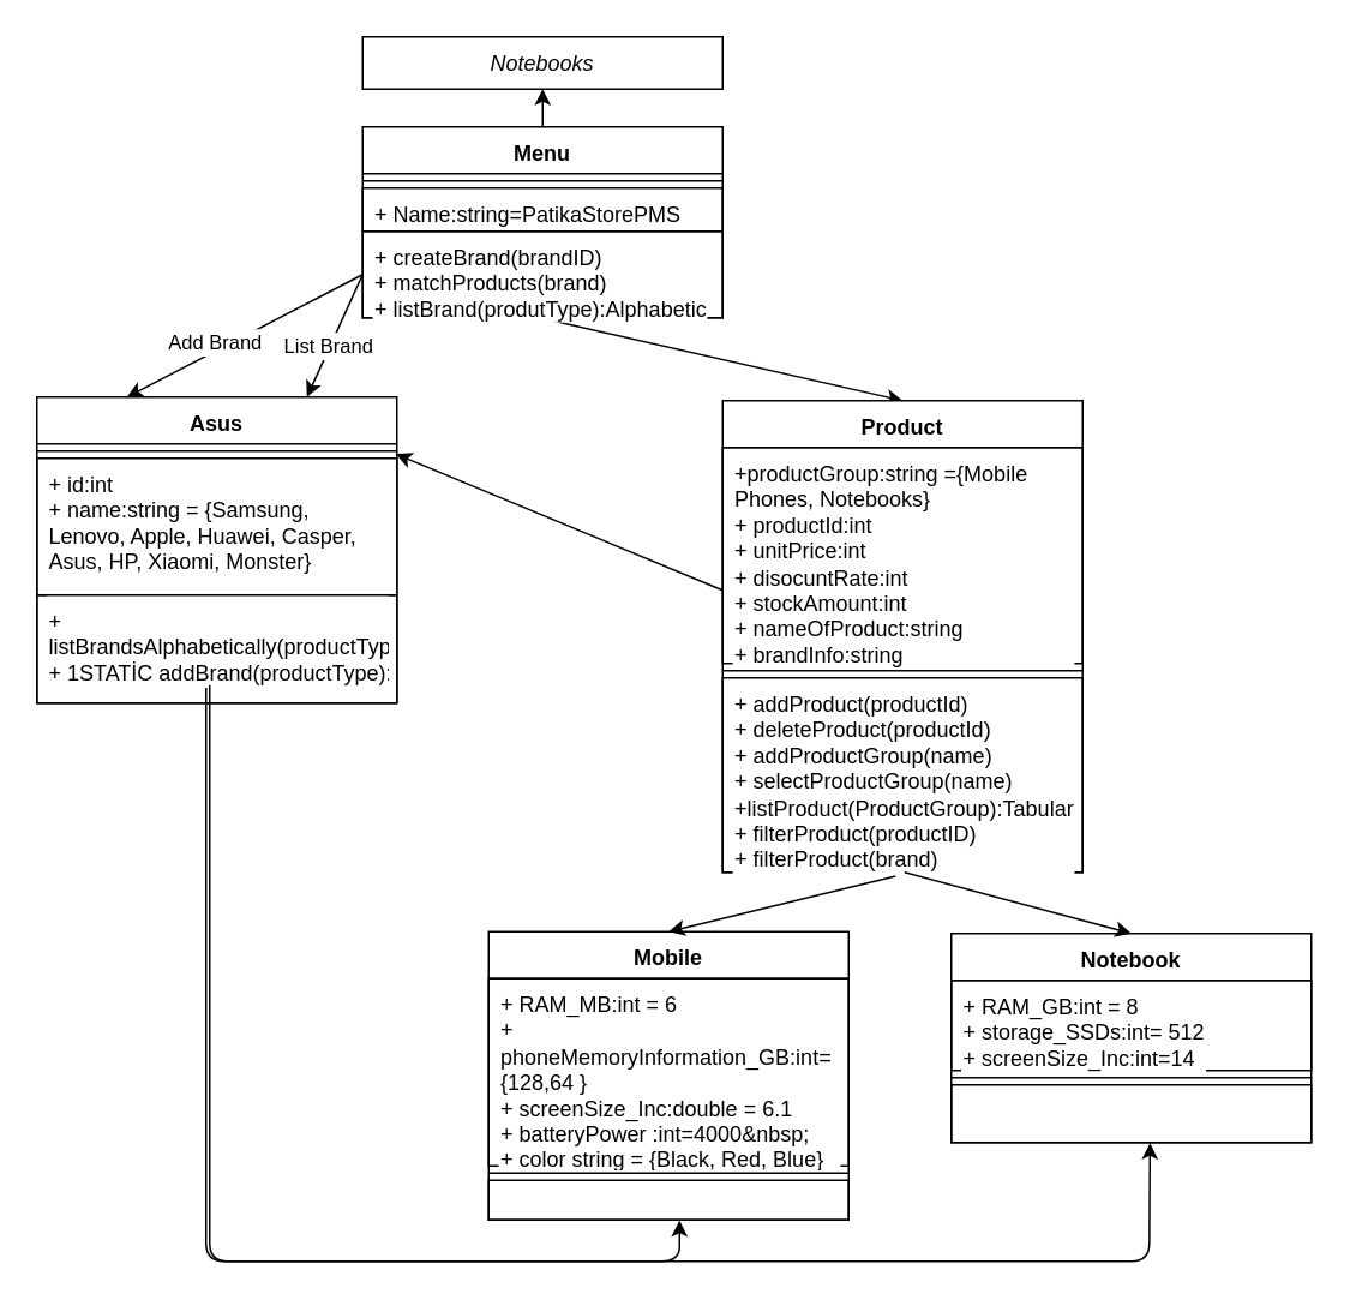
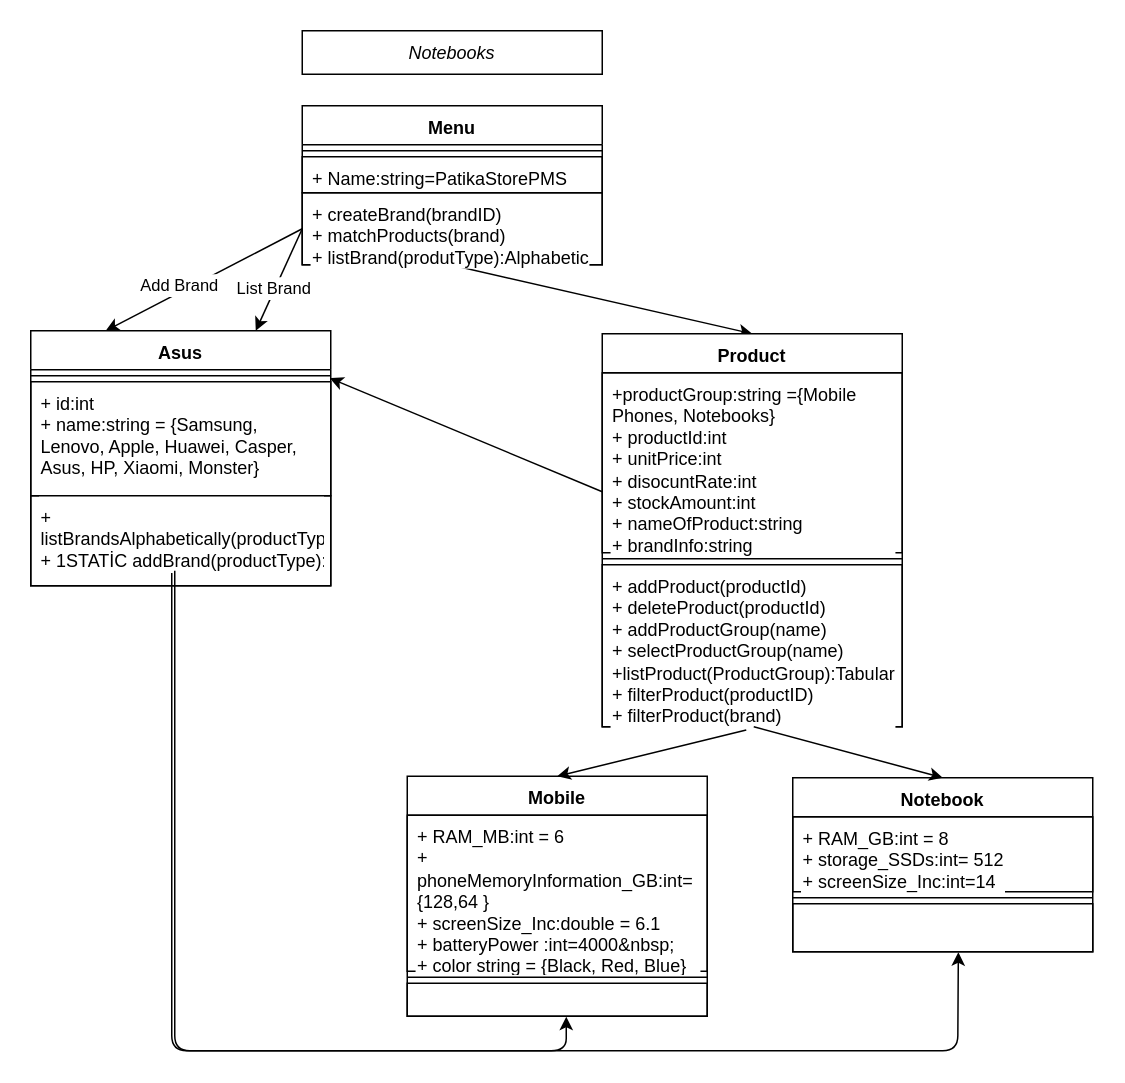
  <mxCell id="0" />
  <mxCell id="1" parent="0" />
  <mxCell id="2" style="edgeStyle=none;html=1;entryX=0.53;entryY=1.015;entryDx=0;entryDy=0;entryPerimeter=0;fontColor=#000000;labelBackgroundColor=#FFFFFF;labelBorderColor=#FFFFFF;strokeColor=#000000;" parent="1" target="21" edge="1"><mxGeometry relative="1" as="geometry"><mxPoint x="114" y="380" as="sourcePoint" /><mxPoint x="369" y="663.3" as="targetPoint" /><Array as="points"><mxPoint x="114" y="700" /><mxPoint x="377" y="700" /></Array></mxGeometry></mxCell>
  <mxCell id="3" value="Asus" style="swimlane;fontStyle=1;align=center;verticalAlign=top;childLayout=stackLayout;horizontal=1;startSize=26;horizontalStack=0;resizeParent=1;resizeParentMax=0;resizeLast=0;collapsible=1;marginBottom=0;whiteSpace=wrap;fontColor=#000000;labelBackgroundColor=#FFFFFF;labelBorderColor=#FFFFFF;strokeColor=#000000;" parent="1" vertex="1"><mxGeometry x="20" y="220" width="200" height="170" as="geometry" /></mxCell>
  <mxCell id="4" value="" style="line;strokeWidth=1;fillColor=none;align=left;verticalAlign=middle;spacingTop=-1;spacingLeft=3;spacingRight=3;rotatable=0;labelPosition=right;points=[];portConstraint=eastwest;whiteSpace=wrap;fontColor=#000000;labelBackgroundColor=#FFFFFF;labelBorderColor=#FFFFFF;strokeColor=#000000;" parent="3" vertex="1"><mxGeometry y="26" width="200" height="8" as="geometry" /></mxCell>
  <mxCell id="5" value="+ id:int&#10;+ name:string = {Samsung, Lenovo, Apple, Huawei, Casper, Asus, HP, Xiaomi, Monster}&#10;" style="text;strokeColor=#000000;fillColor=none;align=left;verticalAlign=top;spacingLeft=4;spacingRight=4;overflow=hidden;rotatable=0;points=[[0,0.5],[1,0.5]];portConstraint=eastwest;whiteSpace=wrap;fontColor=#000000;labelBackgroundColor=#FFFFFF;labelBorderColor=#FFFFFF;" parent="3" vertex="1"><mxGeometry y="34" width="200" height="76" as="geometry" /></mxCell>
  <mxCell id="6" value="+ listBrandsAlphabetically(productType):returnType&#10;+ 1STATİC addBrand(productType):returnType" style="text;strokeColor=#000000;fillColor=none;align=left;verticalAlign=top;spacingLeft=4;spacingRight=4;overflow=hidden;rotatable=0;points=[[0,0.5],[1,0.5]];portConstraint=eastwest;whiteSpace=wrap;fontColor=#000000;labelBackgroundColor=#FFFFFF;labelBorderColor=#FFFFFF;" parent="3" vertex="1"><mxGeometry y="110" width="200" height="60" as="geometry" /></mxCell>
  <mxCell id="7" style="edgeStyle=none;html=1;entryX=0.5;entryY=0;entryDx=0;entryDy=0;startArrow=none;exitX=0.482;exitY=0.991;exitDx=0;exitDy=0;exitPerimeter=0;fontColor=#000000;labelBackgroundColor=#FFFFFF;labelBorderColor=#FFFFFF;strokeColor=#000000;" parent="1" source="12" target="14" edge="1"><mxGeometry relative="1" as="geometry"><mxPoint x="301" y="140" as="sourcePoint" /></mxGeometry></mxCell>
- <mxCell id="8" value="" style="edgeStyle=none;html=1;" edge="1" parent="1" source="9" target="33"><mxGeometry relative="1" as="geometry" /></mxCell>
  <mxCell id="9" value="Menu" style="swimlane;fontStyle=1;align=center;verticalAlign=top;childLayout=stackLayout;horizontal=1;startSize=26;horizontalStack=0;resizeParent=1;resizeParentMax=0;resizeLast=0;collapsible=1;marginBottom=0;whiteSpace=wrap;fontColor=#000000;labelBackgroundColor=#FFFFFF;labelBorderColor=#FFFFFF;strokeColor=#000000;" parent="1" vertex="1"><mxGeometry x="201" y="70" width="200" height="106" as="geometry" /></mxCell>
  <mxCell id="10" value="" style="line;strokeWidth=1;fillColor=none;align=left;verticalAlign=middle;spacingTop=-1;spacingLeft=3;spacingRight=3;rotatable=0;labelPosition=right;points=[];portConstraint=eastwest;whiteSpace=wrap;fontColor=#000000;labelBackgroundColor=#FFFFFF;labelBorderColor=#FFFFFF;strokeColor=#000000;" parent="9" vertex="1"><mxGeometry y="26" width="200" height="8" as="geometry" /></mxCell>
  <mxCell id="11" value="+ Name:string=PatikaStorePMS" style="text;strokeColor=#000000;fillColor=none;align=left;verticalAlign=top;spacingLeft=4;spacingRight=4;overflow=hidden;rotatable=0;points=[[0,0.5],[1,0.5]];portConstraint=eastwest;whiteSpace=wrap;fontColor=#000000;labelBackgroundColor=#FFFFFF;labelBorderColor=#FFFFFF;" parent="9" vertex="1"><mxGeometry y="34" width="200" height="24" as="geometry" /></mxCell>
  <mxCell id="12" value="+ createBrand(brandID)&#10;+ matchProducts(brand)&#10;+ listBrand(produtType):Alphabetic" style="text;strokeColor=#000000;fillColor=none;align=left;verticalAlign=top;spacingLeft=4;spacingRight=4;overflow=hidden;rotatable=0;points=[[0,0.5],[1,0.5]];portConstraint=eastwest;whiteSpace=wrap;fontColor=#000000;labelBackgroundColor=#FFFFFF;labelBorderColor=#FFFFFF;" parent="9" vertex="1"><mxGeometry y="58" width="200" height="48" as="geometry" /></mxCell>
  <mxCell id="13" style="edgeStyle=none;html=1;entryX=0.997;entryY=-0.031;entryDx=0;entryDy=0;exitX=0;exitY=0.661;exitDx=0;exitDy=0;entryPerimeter=0;exitPerimeter=0;fontColor=#000000;labelBackgroundColor=#FFFFFF;labelBorderColor=#FFFFFF;strokeColor=#000000;" parent="1" source="15" target="5" edge="1"><mxGeometry relative="1" as="geometry"><mxPoint x="500" y="422" as="targetPoint" /><mxPoint x="501" y="462" as="sourcePoint" /></mxGeometry></mxCell>
  <mxCell id="14" value="Product" style="swimlane;fontStyle=1;align=center;verticalAlign=top;childLayout=stackLayout;horizontal=1;startSize=26;horizontalStack=0;resizeParent=1;resizeParentMax=0;resizeLast=0;collapsible=1;marginBottom=0;whiteSpace=wrap;fontColor=#000000;labelBackgroundColor=#FFFFFF;labelBorderColor=#FFFFFF;strokeColor=#000000;" parent="1" vertex="1"><mxGeometry x="401" y="222" width="200" height="262" as="geometry" /></mxCell>
  <mxCell id="15" value="+productGroup:string ={Mobile Phones, Notebooks}&#10;+ productId:int&#10;+ unitPrice:int&#10;+ disocuntRate:int&#10;+ stockAmount:int&#10;+ nameOfProduct:string&#10;+ brandInfo:string" style="text;strokeColor=#000000;fillColor=none;align=left;verticalAlign=top;spacingLeft=4;spacingRight=4;overflow=hidden;rotatable=0;points=[[0,0.5],[1,0.5]];portConstraint=eastwest;whiteSpace=wrap;fontColor=#000000;labelBackgroundColor=#FFFFFF;labelBorderColor=#FFFFFF;" parent="14" vertex="1"><mxGeometry y="26" width="200" height="120" as="geometry" /></mxCell>
  <mxCell id="16" value="" style="line;strokeWidth=1;fillColor=none;align=left;verticalAlign=middle;spacingTop=-1;spacingLeft=3;spacingRight=3;rotatable=0;labelPosition=right;points=[];portConstraint=eastwest;whiteSpace=wrap;fontColor=#000000;labelBackgroundColor=#FFFFFF;labelBorderColor=#FFFFFF;strokeColor=#000000;" parent="14" vertex="1"><mxGeometry y="146" width="200" height="8" as="geometry" /></mxCell>
  <mxCell id="17" value="+ addProduct(productId)&#10;+ deleteProduct(productId)&#10;+ addProductGroup(name)&#10;+ selectProductGroup(name)&#10;+listProduct(ProductGroup):Tabular&#10;+ filterProduct(productID)&#10;+ filterProduct(brand)&#10;" style="text;strokeColor=#000000;fillColor=none;align=left;verticalAlign=top;spacingLeft=4;spacingRight=4;overflow=hidden;rotatable=0;points=[[0,0.5],[1,0.5]];portConstraint=eastwest;whiteSpace=wrap;fontColor=#000000;labelBackgroundColor=#FFFFFF;labelBorderColor=#FFFFFF;" parent="14" vertex="1"><mxGeometry y="154" width="200" height="108" as="geometry" /></mxCell>
  <mxCell id="18" value="Mobile" style="swimlane;fontStyle=1;align=center;verticalAlign=top;childLayout=stackLayout;horizontal=1;startSize=26;horizontalStack=0;resizeParent=1;resizeParentMax=0;resizeLast=0;collapsible=1;marginBottom=0;whiteSpace=wrap;fontColor=#000000;labelBackgroundColor=#FFFFFF;labelBorderColor=#FFFFFF;strokeColor=#000000;" parent="1" vertex="1"><mxGeometry x="271" y="517" width="200" height="160" as="geometry" /></mxCell>
  <mxCell id="19" value="+ RAM_MB:int = 6&#10;+ phoneMemoryInformation_GB:int= {128,64 }&#10;+ screenSize_Inc:double = 6.1&#10;+ batteryPower :int=4000&amp;nbsp;&#10;+ color string = {Black, Red, Blue}" style="text;strokeColor=#000000;fillColor=none;align=left;verticalAlign=top;spacingLeft=4;spacingRight=4;overflow=hidden;rotatable=0;points=[[0,0.5],[1,0.5]];portConstraint=eastwest;whiteSpace=wrap;fontColor=#000000;labelBackgroundColor=#FFFFFF;labelBorderColor=#FFFFFF;" parent="18" vertex="1"><mxGeometry y="26" width="200" height="104" as="geometry" /></mxCell>
  <mxCell id="20" value="" style="line;strokeWidth=1;fillColor=none;align=left;verticalAlign=middle;spacingTop=-1;spacingLeft=3;spacingRight=3;rotatable=0;labelPosition=right;points=[];portConstraint=eastwest;whiteSpace=wrap;fontColor=#000000;labelBackgroundColor=#FFFFFF;labelBorderColor=#FFFFFF;strokeColor=#000000;" parent="18" vertex="1"><mxGeometry y="130" width="200" height="8" as="geometry" /></mxCell>
  <mxCell id="21" value="" style="text;strokeColor=#000000;fillColor=none;align=left;verticalAlign=top;spacingLeft=4;spacingRight=4;overflow=hidden;rotatable=0;points=[[0,0.5],[1,0.5]];portConstraint=eastwest;whiteSpace=wrap;fontColor=#000000;labelBackgroundColor=#FFFFFF;labelBorderColor=#FFFFFF;" parent="18" vertex="1"><mxGeometry y="138" width="200" height="22" as="geometry" /></mxCell>
  <mxCell id="22" style="edgeStyle=none;html=1;entryX=0.552;entryY=1.01;entryDx=0;entryDy=0;entryPerimeter=0;fontColor=#000000;labelBackgroundColor=#FFFFFF;labelBorderColor=#FFFFFF;strokeColor=#000000;" parent="1" target="26" edge="1"><mxGeometry relative="1" as="geometry"><mxPoint x="116" y="380" as="sourcePoint" /><mxPoint x="501" y="629" as="targetPoint" /><Array as="points"><mxPoint x="116" y="700" /><mxPoint x="638" y="700" /></Array></mxGeometry></mxCell>
  <mxCell id="23" value="Notebook" style="swimlane;fontStyle=1;align=center;verticalAlign=top;childLayout=stackLayout;horizontal=1;startSize=26;horizontalStack=0;resizeParent=1;resizeParentMax=0;resizeLast=0;collapsible=1;marginBottom=0;whiteSpace=wrap;fontColor=#000000;labelBackgroundColor=#FFFFFF;labelBorderColor=#FFFFFF;strokeColor=#000000;" parent="1" vertex="1"><mxGeometry x="528" y="518" width="200" height="116" as="geometry" /></mxCell>
  <mxCell id="24" value="+ RAM_GB:int = 8&#10;+ storage_SSDs:int= 512&#10;+ screenSize_Inc:int=14&#10;" style="text;strokeColor=#000000;fillColor=none;align=left;verticalAlign=top;spacingLeft=4;spacingRight=4;overflow=hidden;rotatable=0;points=[[0,0.5],[1,0.5]];portConstraint=eastwest;whiteSpace=wrap;fontColor=#000000;labelBackgroundColor=#FFFFFF;labelBorderColor=#FFFFFF;" parent="23" vertex="1"><mxGeometry y="26" width="200" height="50" as="geometry" /></mxCell>
  <mxCell id="25" value="" style="line;strokeWidth=1;fillColor=none;align=left;verticalAlign=middle;spacingTop=-1;spacingLeft=3;spacingRight=3;rotatable=0;labelPosition=right;points=[];portConstraint=eastwest;whiteSpace=wrap;fontColor=#000000;labelBackgroundColor=#FFFFFF;labelBorderColor=#FFFFFF;strokeColor=#000000;" parent="23" vertex="1"><mxGeometry y="76" width="200" height="8" as="geometry" /></mxCell>
  <mxCell id="26" value="" style="text;strokeColor=#000000;fillColor=none;align=left;verticalAlign=top;spacingLeft=4;spacingRight=4;overflow=hidden;rotatable=0;points=[[0,0.5],[1,0.5]];portConstraint=eastwest;whiteSpace=wrap;fontColor=#000000;labelBackgroundColor=#FFFFFF;labelBorderColor=#FFFFFF;" parent="23" vertex="1"><mxGeometry y="84" width="200" height="32" as="geometry" /></mxCell>
  <mxCell id="27" style="edgeStyle=none;html=1;exitX=0;exitY=0.5;exitDx=0;exitDy=0;entryX=0.25;entryY=0;entryDx=0;entryDy=0;fontColor=#000000;labelBackgroundColor=#FFFFFF;labelBorderColor=#FFFFFF;strokeColor=#000000;" parent="1" source="12" target="3" edge="1"><mxGeometry relative="1" as="geometry"><Array as="points" /></mxGeometry></mxCell>
  <mxCell id="28" value="Add Brand" style="edgeLabel;html=1;align=center;verticalAlign=middle;resizable=0;points=[];fontColor=#000000;labelBackgroundColor=#FFFFFF;labelBorderColor=#FFFFFF;strokeColor=#000000;" parent="27" vertex="1" connectable="0"><mxGeometry x="0.186" y="-2" relative="1" as="geometry"><mxPoint x="-3" y="-1" as="offset" /></mxGeometry></mxCell>
  <mxCell id="29" style="edgeStyle=none;html=1;exitX=0;exitY=0.5;exitDx=0;exitDy=0;entryX=0.75;entryY=0;entryDx=0;entryDy=0;fontColor=#000000;labelBackgroundColor=#FFFFFF;labelBorderColor=#FFFFFF;strokeColor=#000000;" parent="1" source="12" target="3" edge="1"><mxGeometry relative="1" as="geometry"><mxPoint x="-1.8" y="421.996" as="sourcePoint" /><mxPoint x="3" y="541.37" as="targetPoint" /><Array as="points" /></mxGeometry></mxCell>
  <mxCell id="30" value="List Brand" style="edgeLabel;html=1;align=center;verticalAlign=middle;resizable=0;points=[];fontColor=#000000;labelBackgroundColor=#FFFFFF;labelBorderColor=#FFFFFF;strokeColor=#000000;" parent="29" vertex="1" connectable="0"><mxGeometry x="0.186" y="-2" relative="1" as="geometry"><mxPoint x="1" as="offset" /></mxGeometry></mxCell>
  <mxCell id="31" style="edgeStyle=none;html=1;entryX=0.5;entryY=0;entryDx=0;entryDy=0;exitX=0.48;exitY=1.02;exitDx=0;exitDy=0;exitPerimeter=0;fontColor=#000000;labelBackgroundColor=#FFFFFF;labelBorderColor=#FFFFFF;strokeColor=#000000;" parent="1" source="17" target="18" edge="1"><mxGeometry relative="1" as="geometry"><mxPoint x="501" y="462" as="sourcePoint" /></mxGeometry></mxCell>
  <mxCell id="32" style="edgeStyle=none;html=1;entryX=0.5;entryY=0;entryDx=0;entryDy=0;exitX=0.505;exitY=1;exitDx=0;exitDy=0;exitPerimeter=0;fontColor=#000000;labelBackgroundColor=#FFFFFF;labelBorderColor=#FFFFFF;strokeColor=#000000;" parent="1" source="17" target="23" edge="1"><mxGeometry relative="1" as="geometry"><mxPoint x="501" y="462" as="sourcePoint" /></mxGeometry></mxCell>
  <mxCell id="33" value="&lt;span style=&quot;font-family: &amp;#34;helvetica&amp;#34; ; font-size: 12px ; letter-spacing: normal ; text-align: center ; text-indent: 0px ; text-transform: none ; word-spacing: 0px ; display: inline ; float: none&quot;&gt;&lt;i&gt;Notebooks&lt;/i&gt;&lt;/span&gt;" style="rounded=0;whiteSpace=wrap;html=1;fontColor=#000000;labelBackgroundColor=#FFFFFF;labelBorderColor=#FFFFFF;strokeColor=#000000;" parent="1" vertex="1"><mxGeometry x="201" y="20" width="200" height="29" as="geometry" /></mxCell>
